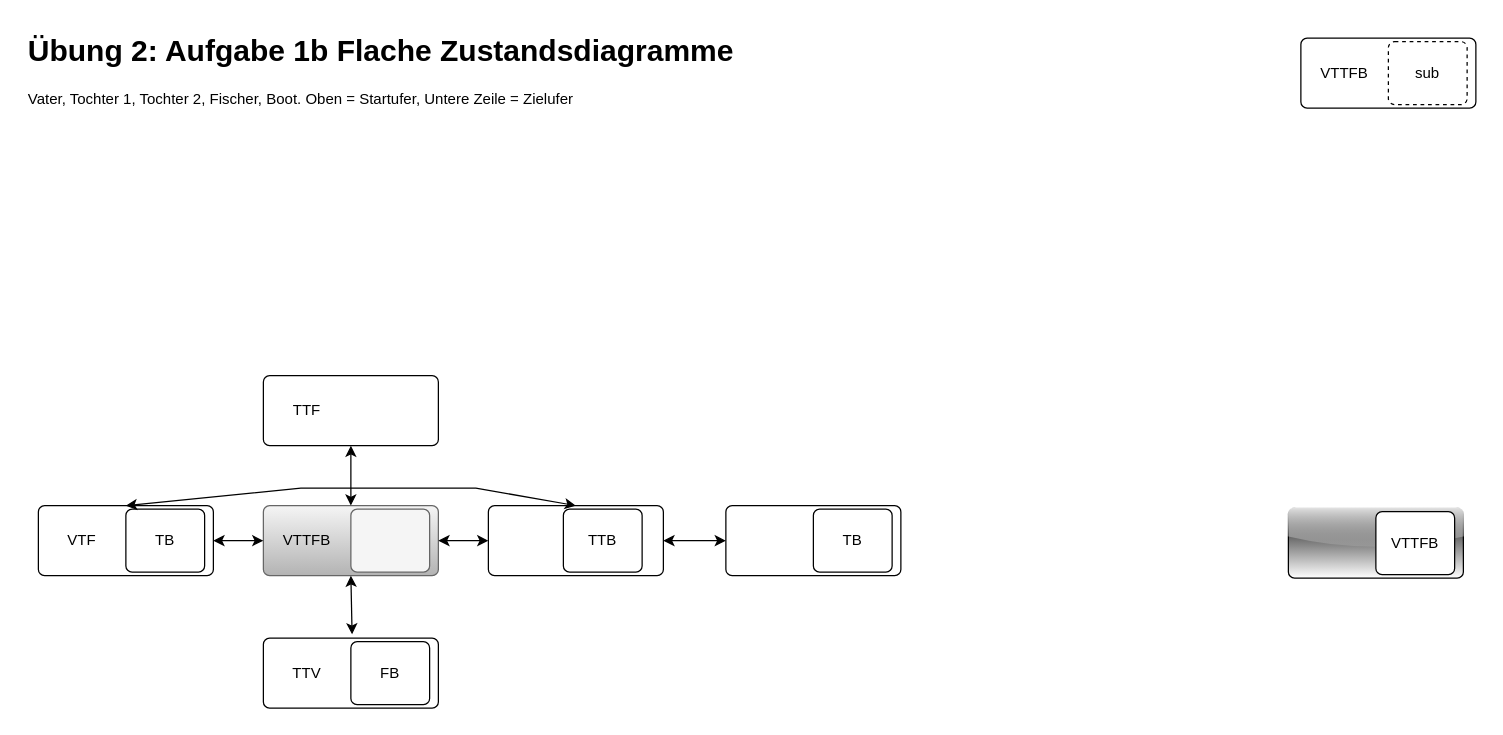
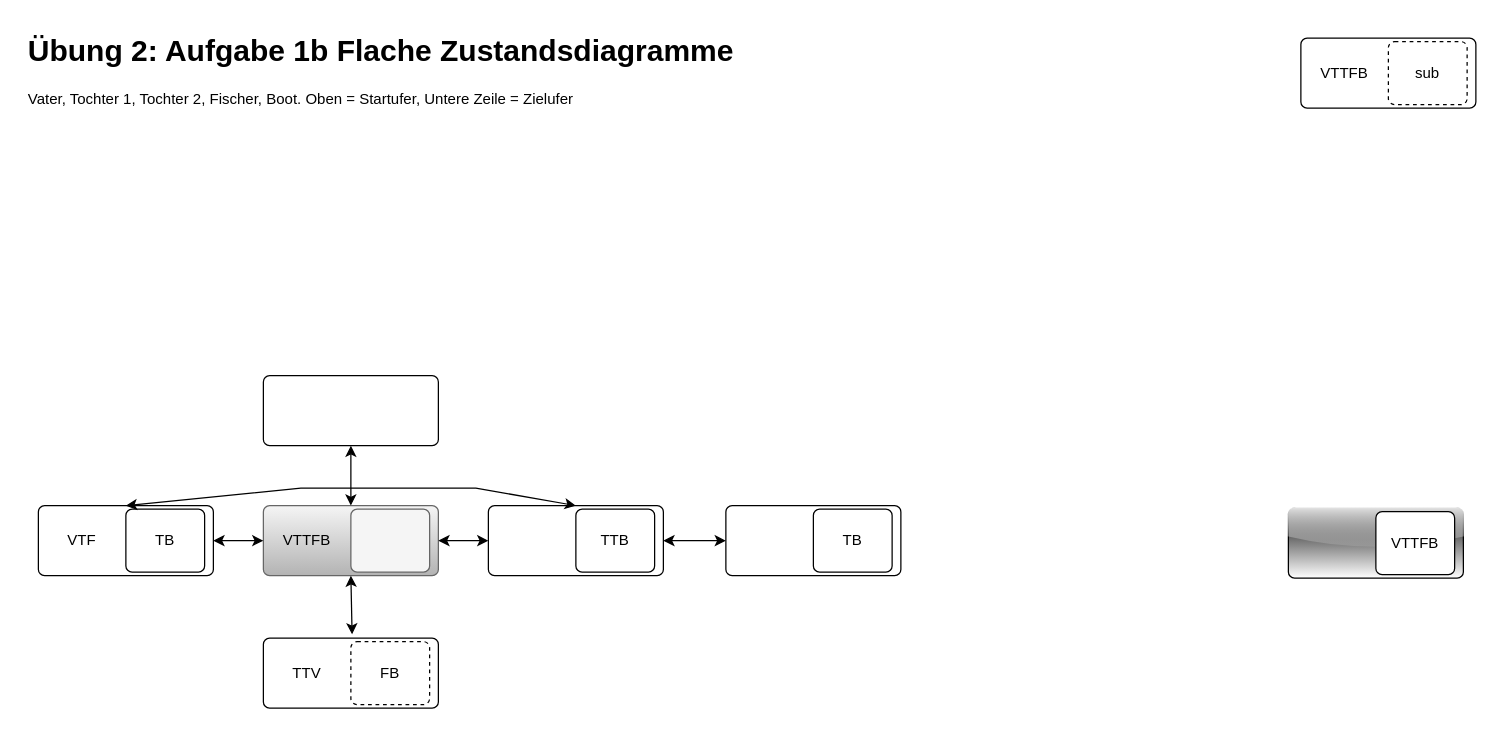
  <mxCell id="0" />
  <mxCell id="1" parent="0" />
  <mxCell id="2" value="&lt;h1 style=&quot;margin-top: 0px;&quot;&gt;Übung 2: Aufgabe 1b Flache Zustandsdiagramme&lt;br&gt;&lt;/h1&gt;&lt;p&gt;Vater, Tochter 1, Tochter 2, Fischer, Boot. Oben = Startufer, Untere Zeile = Zielufer&lt;br&gt;&lt;/p&gt;" style="text;html=1;whiteSpace=wrap;overflow=hidden;rounded=0;" vertex="1" parent="1"><mxGeometry width="570" height="79" as="geometry" x="20" y="20" /></mxCell>
  <mxCell id="3" value="" style="rounded=1;absoluteArcSize=1;html=1;arcSize=10;fillColor=#f5f5f5;strokeColor=#666666;gradientColor=#b3b3b3;" vertex="1" parent="1"><mxGeometry x="210" y="404" width="140" height="56" as="geometry" /></mxCell>
  <mxCell id="4" value="VTTFB" style="html=1;shape=mxgraph.er.anchor;whiteSpace=wrap;" vertex="1" parent="3"><mxGeometry width="70" height="56" as="geometry" /></mxCell>
  <mxCell id="5" value="" style="rounded=1;absoluteArcSize=1;html=1;arcSize=10;whiteSpace=wrap;points=[];strokeColor=inherit;fillColor=inherit;" vertex="1" parent="3"><mxGeometry x="70" y="2.8" width="63" height="50.4" as="geometry" /></mxCell>
  <mxCell id="6" value="" style="rounded=1;absoluteArcSize=1;html=1;arcSize=10;" vertex="1" parent="1"><mxGeometry x="1040" y="30" width="140" height="56" as="geometry" /></mxCell>
  <mxCell id="7" value="VTTFB" style="html=1;shape=mxgraph.er.anchor;whiteSpace=wrap;" vertex="1" parent="6"><mxGeometry width="70" height="56" as="geometry" /></mxCell>
  <mxCell id="8" value="sub" style="rounded=1;absoluteArcSize=1;html=1;arcSize=10;whiteSpace=wrap;points=[];strokeColor=inherit;fillColor=inherit;dashed=1;" vertex="1" parent="6"><mxGeometry x="70" y="2.8" width="63" height="50.4" as="geometry" /></mxCell>
  <mxCell id="9" value="" style="rounded=1;absoluteArcSize=1;html=1;arcSize=10;" vertex="1" parent="1"><mxGeometry x="390" y="404" width="140" height="56" as="geometry" /></mxCell>
- <mxCell id="10" value="TTB" style="rounded=1;absoluteArcSize=1;html=1;arcSize=10;whiteSpace=wrap;points=[];strokeColor=inherit;fillColor=inherit;" vertex="1" parent="9"><mxGeometry x="60" y="2.8" width="63" height="50.4" as="geometry" /></mxCell>
+ <mxCell id="10" value="TTB" style="rounded=1;absoluteArcSize=1;html=1;arcSize=10;whiteSpace=wrap;points=[];strokeColor=inherit;fillColor=inherit;" vertex="1" parent="9"><mxGeometry x="70" y="2.8" width="63" height="50.4" as="geometry" /></mxCell>
  <mxCell id="11" value="" style="endArrow=classic;html=1;rounded=0;entryX=0;entryY=0.5;entryDx=0;entryDy=0;exitX=1;exitY=0.5;exitDx=0;exitDy=0;startArrow=classic;" edge="1" parent="1" source="3" target="9"><mxGeometry width="50" height="50" relative="1" as="geometry"><mxPoint x="400" y="430" as="sourcePoint" /><mxPoint x="450" y="380" as="targetPoint" /></mxGeometry></mxCell>
  <mxCell id="12" value="" style="rounded=1;absoluteArcSize=1;html=1;arcSize=10;" vertex="1" parent="1"><mxGeometry x="30" y="404" width="140" height="56" as="geometry" /></mxCell>
  <mxCell id="13" value="VTF" style="html=1;shape=mxgraph.er.anchor;whiteSpace=wrap;" vertex="1" parent="12"><mxGeometry width="70" height="56" as="geometry" /></mxCell>
  <mxCell id="14" value="TB" style="rounded=1;absoluteArcSize=1;html=1;arcSize=10;whiteSpace=wrap;points=[];strokeColor=inherit;fillColor=inherit;" vertex="1" parent="12"><mxGeometry x="70" y="2.8" width="63" height="50.4" as="geometry" /></mxCell>
  <mxCell id="15" value="" style="endArrow=classic;html=1;rounded=0;entryX=0;entryY=0.5;entryDx=0;entryDy=0;exitX=1;exitY=0.5;exitDx=0;exitDy=0;startArrow=classic;" edge="1" parent="1" source="12" target="3"><mxGeometry width="50" height="50" relative="1" as="geometry"><mxPoint x="170" y="440" as="sourcePoint" /><mxPoint x="220" y="390" as="targetPoint" /></mxGeometry></mxCell>
  <mxCell id="16" value="" style="rounded=1;absoluteArcSize=1;html=1;arcSize=10;gradientDirection=north;gradientColor=default;fillColor=default;shadow=0;glass=1;" vertex="1" parent="1"><mxGeometry x="1030" y="406" width="140" height="56" as="geometry" /></mxCell>
  <mxCell id="17" value="" style="html=1;shape=mxgraph.er.anchor;whiteSpace=wrap;" vertex="1" parent="16"><mxGeometry width="70" height="56" as="geometry" /></mxCell>
  <mxCell id="18" value="VTTFB" style="rounded=1;absoluteArcSize=1;html=1;arcSize=10;whiteSpace=wrap;points=[];strokeColor=inherit;fillColor=inherit;" vertex="1" parent="16"><mxGeometry x="70" y="2.8" width="63" height="50.4" as="geometry" /></mxCell>
  <mxCell id="19" value="" style="rounded=1;absoluteArcSize=1;html=1;arcSize=10;" vertex="1" parent="1"><mxGeometry x="210" y="300" width="140" height="56" as="geometry" /></mxCell>
- <mxCell id="20" value="TTF" style="html=1;shape=mxgraph.er.anchor;whiteSpace=wrap;" vertex="1" parent="19"><mxGeometry width="70" height="56" as="geometry" /></mxCell>
  <mxCell id="21" value="" style="endArrow=classic;html=1;rounded=0;entryX=0.5;entryY=1;entryDx=0;entryDy=0;exitX=0.5;exitY=0;exitDx=0;exitDy=0;startArrow=classic;" edge="1" parent="1" source="3" target="19"><mxGeometry width="50" height="50" relative="1" as="geometry"><mxPoint x="280" y="400" as="sourcePoint" /><mxPoint x="300" y="360" as="targetPoint" /></mxGeometry></mxCell>
  <mxCell id="22" value="" style="rounded=1;absoluteArcSize=1;html=1;arcSize=10;" vertex="1" parent="1"><mxGeometry x="210" y="510" width="140" height="56" as="geometry" /></mxCell>
  <mxCell id="23" value="TTV" style="html=1;shape=mxgraph.er.anchor;whiteSpace=wrap;" vertex="1" parent="22"><mxGeometry width="70" height="56" as="geometry" /></mxCell>
- <mxCell id="24" value="FB" style="rounded=1;absoluteArcSize=1;html=1;arcSize=10;whiteSpace=wrap;points=[];strokeColor=inherit;fillColor=inherit;" vertex="1" parent="22"><mxGeometry x="70" y="2.8" width="63" height="50.4" as="geometry" /></mxCell>
+ <mxCell id="24" value="FB" style="rounded=1;absoluteArcSize=1;html=1;arcSize=10;whiteSpace=wrap;points=[];strokeColor=inherit;fillColor=inherit;dashed=1;" vertex="1" parent="22"><mxGeometry x="70" y="2.8" width="63" height="50.4" as="geometry" /></mxCell>
  <mxCell id="25" value="" style="endArrow=classic;startArrow=classic;html=1;rounded=0;exitX=1.014;exitY=-0.054;exitDx=0;exitDy=0;exitPerimeter=0;" edge="1" parent="1" source="23"><mxGeometry width="50" height="50" relative="1" as="geometry"><mxPoint x="230" y="510" as="sourcePoint" /><mxPoint x="280" y="460" as="targetPoint" /></mxGeometry></mxCell>
  <mxCell id="26" value="" style="rounded=1;absoluteArcSize=1;html=1;arcSize=10;" vertex="1" parent="1"><mxGeometry x="580" y="404" width="140" height="56" as="geometry" /></mxCell>
  <mxCell id="27" value="TB" style="rounded=1;absoluteArcSize=1;html=1;arcSize=10;whiteSpace=wrap;points=[];strokeColor=inherit;fillColor=inherit;" vertex="1" parent="26"><mxGeometry x="70" y="2.8" width="63" height="50.4" as="geometry" /></mxCell>
  <mxCell id="28" value="" style="endArrow=classic;startArrow=classic;html=1;rounded=0;entryX=0;entryY=0.5;entryDx=0;entryDy=0;exitX=1;exitY=0.5;exitDx=0;exitDy=0;" edge="1" parent="1" source="9" target="26"><mxGeometry width="50" height="50" relative="1" as="geometry"><mxPoint x="530" y="434" as="sourcePoint" /><mxPoint x="580" y="384" as="targetPoint" /></mxGeometry></mxCell>
  <mxCell id="29" value="" style="endArrow=classic;startArrow=classic;html=1;rounded=0;entryX=0.5;entryY=0;entryDx=0;entryDy=0;exitX=0.5;exitY=0;exitDx=0;exitDy=0;" edge="1" parent="1" source="9" target="12"><mxGeometry width="50" height="50" relative="1" as="geometry"><mxPoint x="640" y="380" as="sourcePoint" /><mxPoint x="700" y="350" as="targetPoint" /><Array as="points"><mxPoint x="380" y="390" /><mxPoint x="240" y="390" /></Array></mxGeometry></mxCell>
